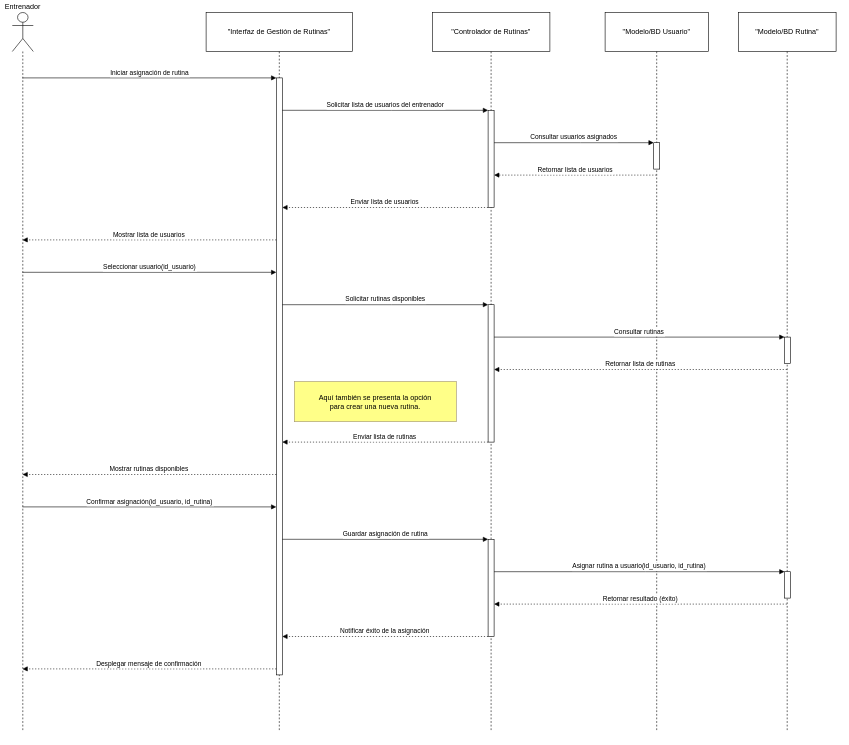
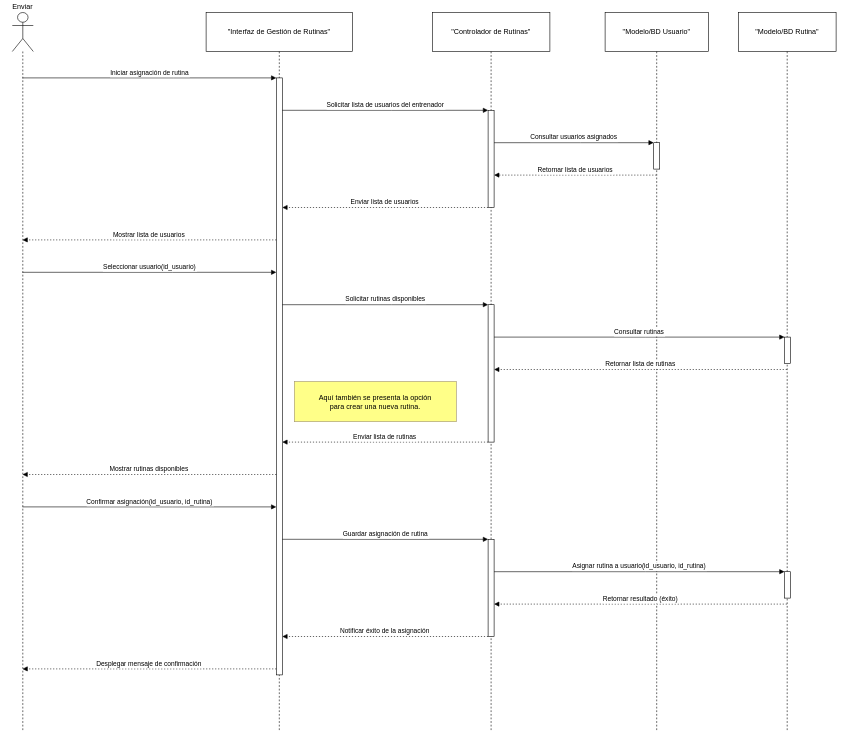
  <mxCell id="0" />
  <mxCell id="1" parent="0" />
- <mxCell id="2" value="Entrenador" style="shape=umlLifeline;perimeter=lifelinePerimeter;whiteSpace=wrap;container=1;dropTarget=0;collapsible=0;recursiveResize=0;outlineConnect=0;portConstraint=eastwest;newEdgeStyle={&quot;edgeStyle&quot;:&quot;elbowEdgeStyle&quot;,&quot;elbow&quot;:&quot;vertical&quot;,&quot;curved&quot;:0,&quot;rounded&quot;:0};participant=umlActor;verticalAlign=bottom;labelPosition=center;verticalLabelPosition=top;align=center;size=65;" vertex="1" parent="1"><mxGeometry x="20" y="20" width="35" height="1199" as="geometry" /></mxCell>
+ <mxCell id="2" value="Enviar" style="shape=umlLifeline;perimeter=lifelinePerimeter;whiteSpace=wrap;container=1;dropTarget=0;collapsible=0;recursiveResize=0;outlineConnect=0;portConstraint=eastwest;newEdgeStyle={&quot;edgeStyle&quot;:&quot;elbowEdgeStyle&quot;,&quot;elbow&quot;:&quot;vertical&quot;,&quot;curved&quot;:0,&quot;rounded&quot;:0};participant=umlActor;verticalAlign=bottom;labelPosition=center;verticalLabelPosition=top;align=center;size=65;" vertex="1" parent="1"><mxGeometry x="20" y="20" width="35" height="1199" as="geometry" /></mxCell>
  <mxCell id="3" value="&quot;Interfaz de Gestión de Rutinas&quot;" style="shape=umlLifeline;perimeter=lifelinePerimeter;whiteSpace=wrap;container=1;dropTarget=0;collapsible=0;recursiveResize=0;outlineConnect=0;portConstraint=eastwest;newEdgeStyle={&quot;edgeStyle&quot;:&quot;elbowEdgeStyle&quot;,&quot;elbow&quot;:&quot;vertical&quot;,&quot;curved&quot;:0,&quot;rounded&quot;:0};size=65;" vertex="1" parent="1"><mxGeometry x="343" y="20" width="244" height="1199" as="geometry" /></mxCell>
  <mxCell id="4" value="" style="points=[];perimeter=orthogonalPerimeter;outlineConnect=0;targetShapes=umlLifeline;portConstraint=eastwest;newEdgeStyle={&quot;edgeStyle&quot;:&quot;elbowEdgeStyle&quot;,&quot;elbow&quot;:&quot;vertical&quot;,&quot;curved&quot;:0,&quot;rounded&quot;:0}" vertex="1" parent="3"><mxGeometry x="117" y="109" width="10" height="995" as="geometry" /></mxCell>
  <mxCell id="5" value="&quot;Controlador de Rutinas&quot;" style="shape=umlLifeline;perimeter=lifelinePerimeter;whiteSpace=wrap;container=1;dropTarget=0;collapsible=0;recursiveResize=0;outlineConnect=0;portConstraint=eastwest;newEdgeStyle={&quot;edgeStyle&quot;:&quot;elbowEdgeStyle&quot;,&quot;elbow&quot;:&quot;vertical&quot;,&quot;curved&quot;:0,&quot;rounded&quot;:0};size=65;" vertex="1" parent="1"><mxGeometry x="720" y="20" width="196" height="1199" as="geometry" /></mxCell>
  <mxCell id="6" value="" style="points=[];perimeter=orthogonalPerimeter;outlineConnect=0;targetShapes=umlLifeline;portConstraint=eastwest;newEdgeStyle={&quot;edgeStyle&quot;:&quot;elbowEdgeStyle&quot;,&quot;elbow&quot;:&quot;vertical&quot;,&quot;curved&quot;:0,&quot;rounded&quot;:0}" vertex="1" parent="5"><mxGeometry x="93" y="163" width="10" height="162" as="geometry" /></mxCell>
  <mxCell id="7" value="" style="points=[];perimeter=orthogonalPerimeter;outlineConnect=0;targetShapes=umlLifeline;portConstraint=eastwest;newEdgeStyle={&quot;edgeStyle&quot;:&quot;elbowEdgeStyle&quot;,&quot;elbow&quot;:&quot;vertical&quot;,&quot;curved&quot;:0,&quot;rounded&quot;:0}" vertex="1" parent="5"><mxGeometry x="93" y="487" width="10" height="229" as="geometry" /></mxCell>
  <mxCell id="8" value="" style="points=[];perimeter=orthogonalPerimeter;outlineConnect=0;targetShapes=umlLifeline;portConstraint=eastwest;newEdgeStyle={&quot;edgeStyle&quot;:&quot;elbowEdgeStyle&quot;,&quot;elbow&quot;:&quot;vertical&quot;,&quot;curved&quot;:0,&quot;rounded&quot;:0}" vertex="1" parent="5"><mxGeometry x="93" y="878" width="10" height="162" as="geometry" /></mxCell>
  <mxCell id="9" value="&quot;Modelo/BD Usuario&quot;" style="shape=umlLifeline;perimeter=lifelinePerimeter;whiteSpace=wrap;container=1;dropTarget=0;collapsible=0;recursiveResize=0;outlineConnect=0;portConstraint=eastwest;newEdgeStyle={&quot;edgeStyle&quot;:&quot;elbowEdgeStyle&quot;,&quot;elbow&quot;:&quot;vertical&quot;,&quot;curved&quot;:0,&quot;rounded&quot;:0};size=65;" vertex="1" parent="1"><mxGeometry x="1008" y="20" width="172" height="1199" as="geometry" /></mxCell>
  <mxCell id="10" value="" style="points=[];perimeter=orthogonalPerimeter;outlineConnect=0;targetShapes=umlLifeline;portConstraint=eastwest;newEdgeStyle={&quot;edgeStyle&quot;:&quot;elbowEdgeStyle&quot;,&quot;elbow&quot;:&quot;vertical&quot;,&quot;curved&quot;:0,&quot;rounded&quot;:0}" vertex="1" parent="9"><mxGeometry x="81" y="217" width="10" height="44" as="geometry" /></mxCell>
  <mxCell id="11" value="&quot;Modelo/BD Rutina&quot;" style="shape=umlLifeline;perimeter=lifelinePerimeter;whiteSpace=wrap;container=1;dropTarget=0;collapsible=0;recursiveResize=0;outlineConnect=0;portConstraint=eastwest;newEdgeStyle={&quot;edgeStyle&quot;:&quot;elbowEdgeStyle&quot;,&quot;elbow&quot;:&quot;vertical&quot;,&quot;curved&quot;:0,&quot;rounded&quot;:0};size=65;" vertex="1" parent="1"><mxGeometry x="1230" y="20" width="163" height="1199" as="geometry" /></mxCell>
  <mxCell id="12" value="" style="points=[];perimeter=orthogonalPerimeter;outlineConnect=0;targetShapes=umlLifeline;portConstraint=eastwest;newEdgeStyle={&quot;edgeStyle&quot;:&quot;elbowEdgeStyle&quot;,&quot;elbow&quot;:&quot;vertical&quot;,&quot;curved&quot;:0,&quot;rounded&quot;:0}" vertex="1" parent="11"><mxGeometry x="77" y="541" width="10" height="44" as="geometry" /></mxCell>
  <mxCell id="13" value="" style="points=[];perimeter=orthogonalPerimeter;outlineConnect=0;targetShapes=umlLifeline;portConstraint=eastwest;newEdgeStyle={&quot;edgeStyle&quot;:&quot;elbowEdgeStyle&quot;,&quot;elbow&quot;:&quot;vertical&quot;,&quot;curved&quot;:0,&quot;rounded&quot;:0}" vertex="1" parent="11"><mxGeometry x="77" y="932" width="10" height="44" as="geometry" /></mxCell>
  <mxCell id="14" value="Iniciar asignación de rutina" style="verticalAlign=bottom;edgeStyle=elbowEdgeStyle;elbow=vertical;curved=0;rounded=0;endArrow=block;" edge="1" parent="1" source="2" target="4"><mxGeometry relative="1" as="geometry"><Array as="points"><mxPoint x="289" y="129" /></Array></mxGeometry></mxCell>
  <mxCell id="15" value="Solicitar lista de usuarios del entrenador" style="verticalAlign=bottom;edgeStyle=elbowEdgeStyle;elbow=vertical;curved=0;rounded=0;endArrow=block;" edge="1" parent="1" source="4" target="6"><mxGeometry relative="1" as="geometry"><Array as="points"><mxPoint x="652" y="183" /></Array></mxGeometry></mxCell>
  <mxCell id="16" value="Consultar usuarios asignados" style="verticalAlign=bottom;edgeStyle=elbowEdgeStyle;elbow=vertical;curved=0;rounded=0;endArrow=block;" edge="1" parent="1" source="6" target="10"><mxGeometry relative="1" as="geometry"><Array as="points"><mxPoint x="967" y="237" /></Array></mxGeometry></mxCell>
  <mxCell id="17" value="Retornar lista de usuarios" style="verticalAlign=bottom;edgeStyle=elbowEdgeStyle;elbow=vertical;curved=0;rounded=0;dashed=1;dashPattern=2 3;endArrow=block;" edge="1" parent="1" source="9" target="6"><mxGeometry relative="1" as="geometry"><Array as="points"><mxPoint x="968" y="291" /></Array></mxGeometry></mxCell>
  <mxCell id="18" value="Enviar lista de usuarios" style="verticalAlign=bottom;edgeStyle=elbowEdgeStyle;elbow=vertical;curved=0;rounded=0;dashed=1;dashPattern=2 3;endArrow=block;" edge="1" parent="1" source="6" target="4"><mxGeometry relative="1" as="geometry"><Array as="points"><mxPoint x="653" y="345" /></Array></mxGeometry></mxCell>
  <mxCell id="19" value="Mostrar lista de usuarios" style="verticalAlign=bottom;edgeStyle=elbowEdgeStyle;elbow=vertical;curved=0;rounded=0;dashed=1;dashPattern=2 3;endArrow=block;" edge="1" parent="1" source="4" target="2"><mxGeometry relative="1" as="geometry"><Array as="points"><mxPoint x="290" y="399" /></Array></mxGeometry></mxCell>
  <mxCell id="20" value="Seleccionar usuario(id_usuario)" style="verticalAlign=bottom;edgeStyle=elbowEdgeStyle;elbow=vertical;curved=0;rounded=0;endArrow=block;" edge="1" parent="1" source="2" target="4"><mxGeometry relative="1" as="geometry"><Array as="points"><mxPoint x="287" y="453" /></Array></mxGeometry></mxCell>
  <mxCell id="21" value="Solicitar rutinas disponibles" style="verticalAlign=bottom;edgeStyle=elbowEdgeStyle;elbow=vertical;curved=0;rounded=0;endArrow=block;" edge="1" parent="1" source="4" target="7"><mxGeometry relative="1" as="geometry"><Array as="points"><mxPoint x="652" y="507" /></Array></mxGeometry></mxCell>
  <mxCell id="22" value="Consultar rutinas" style="verticalAlign=bottom;edgeStyle=elbowEdgeStyle;elbow=vertical;curved=0;rounded=0;endArrow=block;" edge="1" parent="1" source="7" target="12"><mxGeometry relative="1" as="geometry"><Array as="points"><mxPoint x="1075" y="561" /></Array></mxGeometry></mxCell>
  <mxCell id="23" value="Retornar lista de rutinas" style="verticalAlign=bottom;edgeStyle=elbowEdgeStyle;elbow=vertical;curved=0;rounded=0;dashed=1;dashPattern=2 3;endArrow=block;" edge="1" parent="1" source="11" target="7"><mxGeometry relative="1" as="geometry"><Array as="points"><mxPoint x="1076" y="615" /></Array></mxGeometry></mxCell>
  <mxCell id="24" value="Enviar lista de rutinas" style="verticalAlign=bottom;edgeStyle=elbowEdgeStyle;elbow=vertical;curved=0;rounded=0;dashed=1;dashPattern=2 3;endArrow=block;" edge="1" parent="1" source="7" target="4"><mxGeometry relative="1" as="geometry"><Array as="points"><mxPoint x="653" y="736" /></Array></mxGeometry></mxCell>
  <mxCell id="25" value="Mostrar rutinas disponibles" style="verticalAlign=bottom;edgeStyle=elbowEdgeStyle;elbow=vertical;curved=0;rounded=0;dashed=1;dashPattern=2 3;endArrow=block;" edge="1" parent="1" source="4" target="2"><mxGeometry relative="1" as="geometry"><Array as="points"><mxPoint x="290" y="790" /></Array></mxGeometry></mxCell>
  <mxCell id="26" value="Confirmar asignación(id_usuario, id_rutina)" style="verticalAlign=bottom;edgeStyle=elbowEdgeStyle;elbow=vertical;curved=0;rounded=0;endArrow=block;" edge="1" parent="1" source="2" target="4"><mxGeometry relative="1" as="geometry"><Array as="points"><mxPoint x="287" y="844" /></Array></mxGeometry></mxCell>
  <mxCell id="27" value="Guardar asignación de rutina" style="verticalAlign=bottom;edgeStyle=elbowEdgeStyle;elbow=vertical;curved=0;rounded=0;endArrow=block;" edge="1" parent="1" source="4" target="8"><mxGeometry relative="1" as="geometry"><Array as="points"><mxPoint x="652" y="898" /></Array></mxGeometry></mxCell>
  <mxCell id="28" value="Asignar rutina a usuario(id_usuario, id_rutina)" style="verticalAlign=bottom;edgeStyle=elbowEdgeStyle;elbow=vertical;curved=0;rounded=0;endArrow=block;" edge="1" parent="1" source="8" target="13"><mxGeometry relative="1" as="geometry"><Array as="points"><mxPoint x="1075" y="952" /></Array></mxGeometry></mxCell>
  <mxCell id="29" value="Retornar resultado (éxito)" style="verticalAlign=bottom;edgeStyle=elbowEdgeStyle;elbow=vertical;curved=0;rounded=0;dashed=1;dashPattern=2 3;endArrow=block;" edge="1" parent="1" source="11" target="8"><mxGeometry relative="1" as="geometry"><Array as="points"><mxPoint x="1076" y="1006" /></Array></mxGeometry></mxCell>
  <mxCell id="30" value="Notificar éxito de la asignación" style="verticalAlign=bottom;edgeStyle=elbowEdgeStyle;elbow=vertical;curved=0;rounded=0;dashed=1;dashPattern=2 3;endArrow=block;" edge="1" parent="1" source="8" target="4"><mxGeometry relative="1" as="geometry"><Array as="points"><mxPoint x="653" y="1060" /></Array></mxGeometry></mxCell>
  <mxCell id="31" value="Desplegar mensaje de confirmación" style="verticalAlign=bottom;edgeStyle=elbowEdgeStyle;elbow=vertical;curved=0;rounded=0;dashed=1;dashPattern=2 3;endArrow=block;" edge="1" parent="1" source="4" target="2"><mxGeometry relative="1" as="geometry"><Array as="points"><mxPoint x="290" y="1114" /></Array></mxGeometry></mxCell>
  <mxCell id="32" value="Aquí también se presenta la opción&#10;para crear una nueva rutina." style="fillColor=#ffff88;strokeColor=#9E916F;" vertex="1" parent="1"><mxGeometry x="490" y="635" width="270" height="67" as="geometry" /></mxCell>
